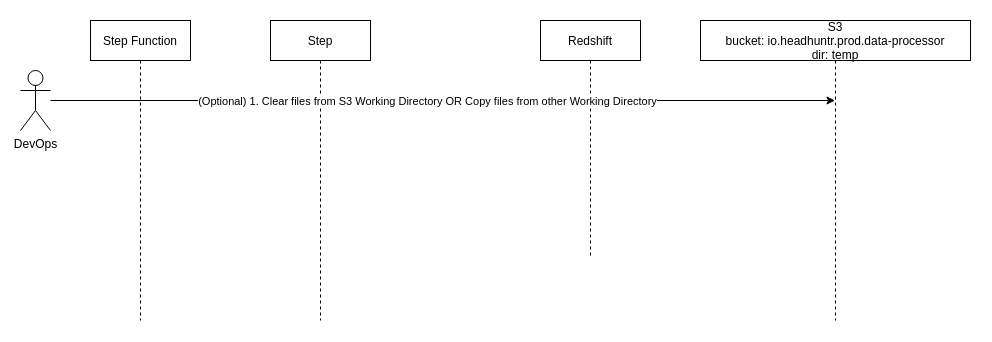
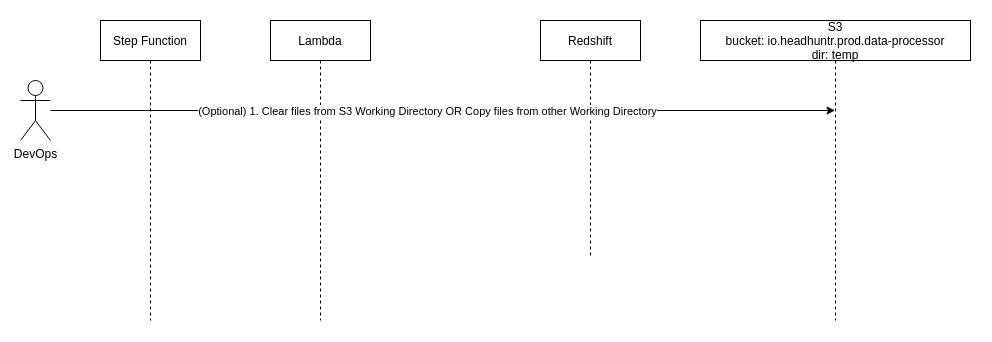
  <mxCell id="0" />
  <mxCell id="1" parent="0" />
- <mxCell id="2" value="Step Function" style="shape=umlLifeline;perimeter=lifelinePerimeter;container=1;collapsible=0;recursiveResize=0;rounded=0;shadow=0;strokeWidth=1;" parent="1" vertex="1"><mxGeometry x="90" y="20" width="100" height="300" as="geometry" /></mxCell>
- <mxCell id="3" value="Step" style="shape=umlLifeline;perimeter=lifelinePerimeter;container=1;collapsible=0;recursiveResize=0;rounded=0;shadow=0;strokeWidth=1;" parent="1" vertex="1"><mxGeometry x="270" y="20" width="100" height="300" as="geometry" /></mxCell>
+ <mxCell id="2" value="Step Function" style="shape=umlLifeline;perimeter=lifelinePerimeter;container=1;collapsible=0;recursiveResize=0;rounded=0;shadow=0;strokeWidth=1;" parent="1" vertex="1"><mxGeometry x="100" y="20" width="100" height="300" as="geometry" /></mxCell>
+ <mxCell id="3" value="Lambda" style="shape=umlLifeline;perimeter=lifelinePerimeter;container=1;collapsible=0;recursiveResize=0;rounded=0;shadow=0;strokeWidth=1;" parent="1" vertex="1"><mxGeometry x="270" y="20" width="100" height="300" as="geometry" /></mxCell>
  <mxCell id="4" value="Redshift" style="shape=umlLifeline;perimeter=lifelinePerimeter;container=1;collapsible=0;recursiveResize=0;rounded=0;shadow=0;strokeWidth=1;" vertex="1" parent="1"><mxGeometry x="540" y="20" width="100" height="235" as="geometry" /></mxCell>
  <mxCell id="5" value="S3&#10;bucket: io.headhuntr.prod.data-processor&#10;dir: temp" style="shape=umlLifeline;perimeter=lifelinePerimeter;container=1;collapsible=0;recursiveResize=0;rounded=0;shadow=0;strokeWidth=1;" vertex="1" parent="1"><mxGeometry x="700" y="20" width="270" height="300" as="geometry" /></mxCell>
- <mxCell id="6" value="DevOps" style="shape=umlActor;verticalLabelPosition=bottom;verticalAlign=top;html=1;outlineConnect=0;" vertex="1" parent="1"><mxGeometry x="20" y="70" width="30" height="60" as="geometry" /></mxCell>
+ <mxCell id="6" value="DevOps" style="shape=umlActor;verticalLabelPosition=bottom;verticalAlign=top;html=1;outlineConnect=0;" vertex="1" parent="1"><mxGeometry x="20" y="80" width="30" height="60" as="geometry" /></mxCell>
  <mxCell id="7" value="" style="endArrow=classic;html=1;rounded=0;" edge="1" parent="1" source="6" target="5"><mxGeometry width="50" height="50" relative="1" as="geometry"><mxPoint x="70" y="150" as="sourcePoint" /><mxPoint x="120" y="100" as="targetPoint" /></mxGeometry></mxCell>
  <mxCell id="8" value="(Optional) 1. Clear files from S3 Working Directory OR Copy files from other Working Directory" style="edgeLabel;html=1;align=center;verticalAlign=middle;resizable=0;points=[];" vertex="1" connectable="0" parent="7"><mxGeometry x="-0.041" relative="1" as="geometry"><mxPoint as="offset" /></mxGeometry></mxCell>
